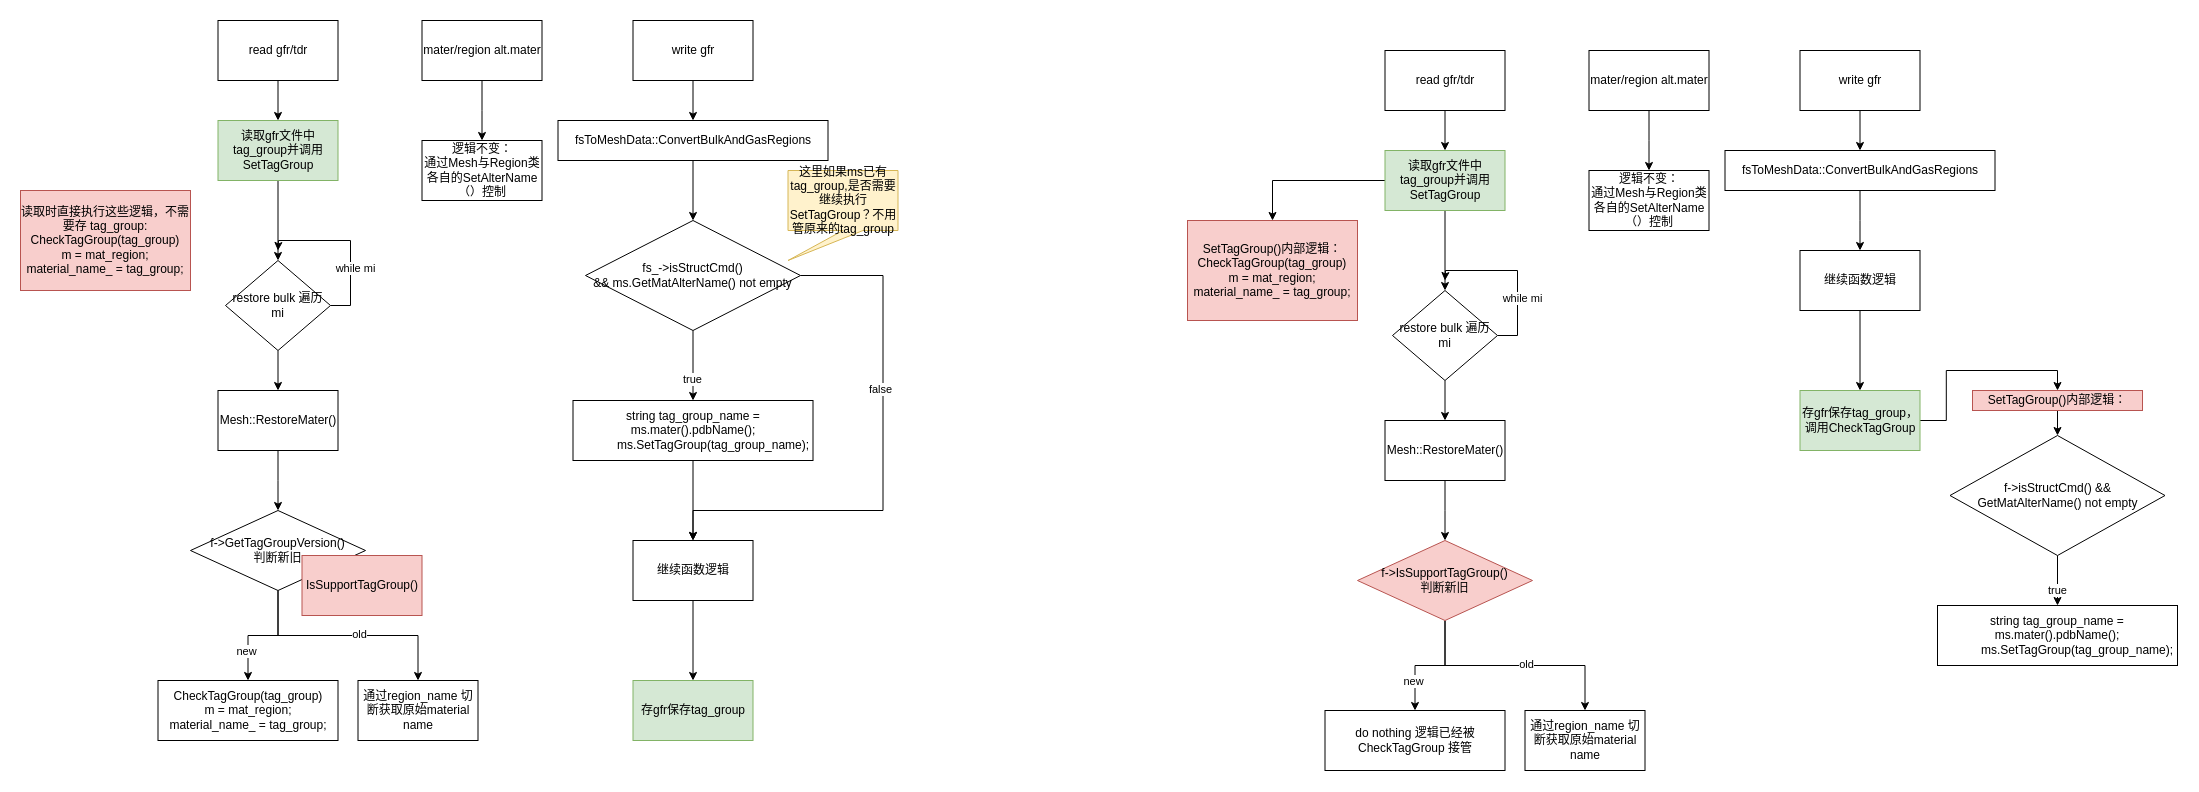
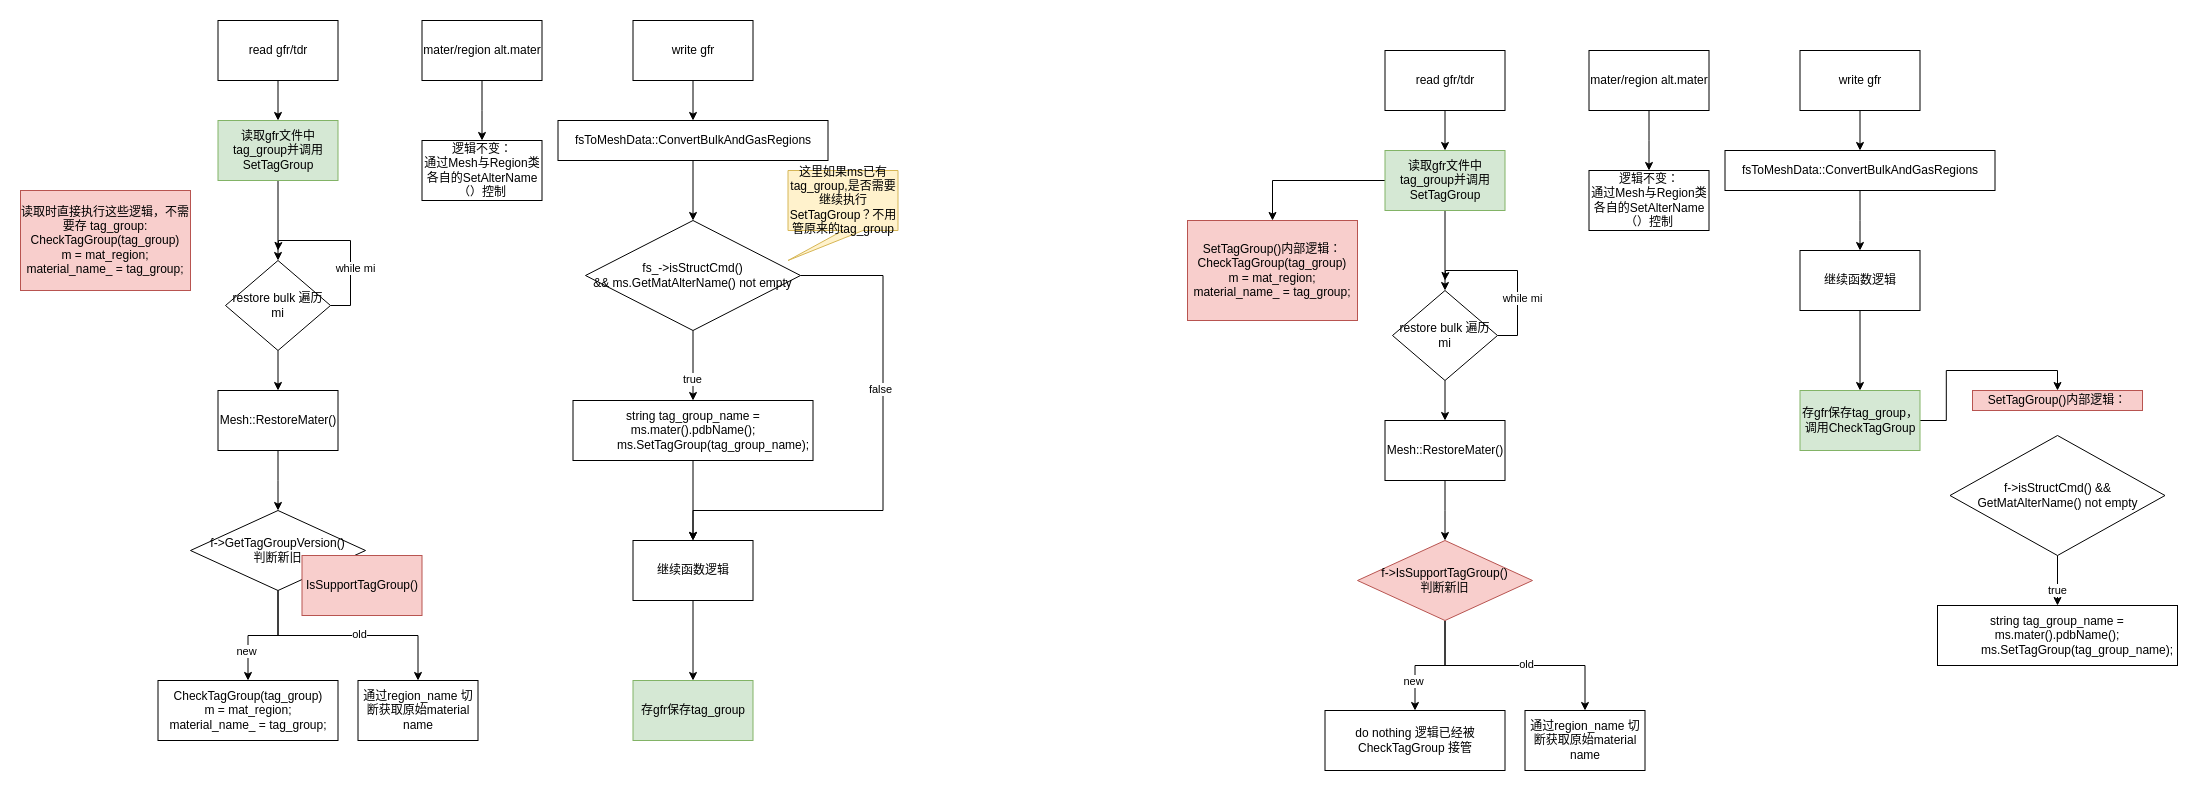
  <mxCell id="0" />
  <mxCell id="1" parent="0" />
  <mxCell id="2" value="" style="edgeStyle=orthogonalEdgeStyle;rounded=0;orthogonalLoop=1;jettySize=auto;html=1;" edge="1" parent="1" source="3" target="34"><mxGeometry relative="1" as="geometry" /></mxCell>
  <mxCell id="3" value="read gfr/tdr" style="rounded=0;whiteSpace=wrap;html=1;" vertex="1" parent="1"><mxGeometry x="217.5" width="120" height="60" as="geometry" y="20" /></mxCell>
  <mxCell id="4" style="edgeStyle=orthogonalEdgeStyle;rounded=0;orthogonalLoop=1;jettySize=auto;html=1;exitX=0.5;exitY=1;exitDx=0;exitDy=0;" edge="1" parent="1" source="7" target="12"><mxGeometry relative="1" as="geometry" /></mxCell>
  <mxCell id="5" style="edgeStyle=orthogonalEdgeStyle;rounded=0;orthogonalLoop=1;jettySize=auto;html=1;exitX=1;exitY=0.5;exitDx=0;exitDy=0;" edge="1" parent="1" source="7"><mxGeometry relative="1" as="geometry"><mxPoint x="277.5" y="250" as="targetPoint" /></mxGeometry></mxCell>
  <mxCell id="6" value="while mi" style="edgeLabel;html=1;align=center;verticalAlign=middle;resizable=0;points=[];" vertex="1" connectable="0" parent="5"><mxGeometry x="-0.307" y="-3" relative="1" as="geometry"><mxPoint x="1" as="offset" /></mxGeometry></mxCell>
  <mxCell id="7" value="restore bulk 遍历 mi" style="rhombus;whiteSpace=wrap;html=1;" vertex="1" parent="1"><mxGeometry x="225" y="260" width="105" height="90" as="geometry" /></mxCell>
  <mxCell id="8" style="edgeStyle=orthogonalEdgeStyle;rounded=0;orthogonalLoop=1;jettySize=auto;html=1;" edge="1" parent="1" source="9"><mxGeometry relative="1" as="geometry"><mxPoint x="481.5" y="140" as="targetPoint" /></mxGeometry></mxCell>
  <mxCell id="9" value="mater/region alt.mater" style="rounded=0;whiteSpace=wrap;html=1;" vertex="1" parent="1"><mxGeometry x="421.5" width="120" height="60" as="geometry" y="20" /></mxCell>
  <mxCell id="10" value="逻辑不变：&lt;div&gt;通过Mesh与Region类各自的SetAlterName（）控制&lt;/div&gt;" style="rounded=0;whiteSpace=wrap;html=1;" vertex="1" parent="1"><mxGeometry x="421.5" y="140" width="120" height="60" as="geometry" /></mxCell>
  <mxCell id="11" style="edgeStyle=orthogonalEdgeStyle;rounded=0;orthogonalLoop=1;jettySize=auto;html=1;exitX=0.5;exitY=1;exitDx=0;exitDy=0;" edge="1" parent="1" source="12"><mxGeometry relative="1" as="geometry"><mxPoint x="277.5" y="510" as="targetPoint" /></mxGeometry></mxCell>
  <mxCell id="12" value="&lt;span style=&quot;text-align: left;&quot;&gt;Mesh::RestoreMater()&lt;/span&gt;" style="rounded=0;whiteSpace=wrap;html=1;" vertex="1" parent="1"><mxGeometry x="217.5" y="390" width="120" height="60" as="geometry" /></mxCell>
  <mxCell id="13" value="" style="edgeStyle=orthogonalEdgeStyle;rounded=0;orthogonalLoop=1;jettySize=auto;html=1;" edge="1" parent="1" source="17" target="18"><mxGeometry relative="1" as="geometry" /></mxCell>
  <mxCell id="14" value="new" style="edgeLabel;html=1;align=center;verticalAlign=middle;resizable=0;points=[];" vertex="1" connectable="0" parent="13"><mxGeometry x="0.5" y="-2" relative="1" as="geometry"><mxPoint as="offset" /></mxGeometry></mxCell>
  <mxCell id="15" value="" style="edgeStyle=orthogonalEdgeStyle;rounded=0;orthogonalLoop=1;jettySize=auto;html=1;" edge="1" parent="1" source="17" target="19"><mxGeometry relative="1" as="geometry" /></mxCell>
  <mxCell id="16" value="old" style="edgeLabel;html=1;align=center;verticalAlign=middle;resizable=0;points=[];" vertex="1" connectable="0" parent="15"><mxGeometry x="0.096" y="2" relative="1" as="geometry"><mxPoint as="offset" /></mxGeometry></mxCell>
  <mxCell id="17" value="f-&amp;gt;GetTagGroupVersion()&lt;div&gt;判断新旧&lt;/div&gt;" style="rhombus;whiteSpace=wrap;html=1;" vertex="1" parent="1"><mxGeometry x="190" y="510" width="175" height="80" as="geometry" /></mxCell>
  <mxCell id="18" value="CheckTagGroup(tag_group)&lt;div&gt;&lt;span style=&quot;background-color: transparent; color: light-dark(rgb(0, 0, 0), rgb(255, 255, 255));&quot;&gt;m = mat_region;&lt;/span&gt;&lt;div&gt;&lt;div&gt;material_name_ = tag_group;&lt;/div&gt;&lt;/div&gt;&lt;/div&gt;" style="whiteSpace=wrap;html=1;" vertex="1" parent="1"><mxGeometry x="157.5" y="680" width="180" height="60" as="geometry" /></mxCell>
  <mxCell id="19" value="通过region_name 切断获取原始material name" style="whiteSpace=wrap;html=1;" vertex="1" parent="1"><mxGeometry x="357.5" y="680" width="120" height="60" as="geometry" /></mxCell>
  <mxCell id="20" value="" style="edgeStyle=orthogonalEdgeStyle;rounded=0;orthogonalLoop=1;jettySize=auto;html=1;" edge="1" parent="1" source="21" target="23"><mxGeometry relative="1" as="geometry" /></mxCell>
  <mxCell id="21" value="write gfr" style="rounded=0;whiteSpace=wrap;html=1;" vertex="1" parent="1"><mxGeometry x="632.5" width="120" height="60" as="geometry" y="20" /></mxCell>
  <mxCell id="22" value="" style="edgeStyle=orthogonalEdgeStyle;rounded=0;orthogonalLoop=1;jettySize=auto;html=1;" edge="1" parent="1" source="23" target="28"><mxGeometry relative="1" as="geometry" /></mxCell>
  <mxCell id="23" value="fsToMeshData::ConvertBulkAndGasRegions" style="rounded=0;whiteSpace=wrap;html=1;" vertex="1" parent="1"><mxGeometry x="557.5" y="120" width="270" height="40" as="geometry" /></mxCell>
  <mxCell id="24" value="" style="edgeStyle=orthogonalEdgeStyle;rounded=0;orthogonalLoop=1;jettySize=auto;html=1;" edge="1" parent="1" source="28" target="30"><mxGeometry relative="1" as="geometry" /></mxCell>
  <mxCell id="25" value="true" style="edgeLabel;html=1;align=center;verticalAlign=middle;resizable=0;points=[];" vertex="1" connectable="0" parent="24"><mxGeometry x="0.371" y="-1" relative="1" as="geometry"><mxPoint as="offset" /></mxGeometry></mxCell>
  <mxCell id="26" style="edgeStyle=orthogonalEdgeStyle;rounded=0;orthogonalLoop=1;jettySize=auto;html=1;entryX=0.5;entryY=0;entryDx=0;entryDy=0;" edge="1" parent="1" source="28" target="32"><mxGeometry relative="1" as="geometry"><mxPoint x="912.5" y="540" as="targetPoint" /><Array as="points"><mxPoint x="882.5" y="275" /><mxPoint x="882.5" y="510" /><mxPoint x="692.5" y="510" /></Array></mxGeometry></mxCell>
  <mxCell id="27" value="false" style="edgeLabel;html=1;align=center;verticalAlign=middle;resizable=0;points=[];" vertex="1" connectable="0" parent="26"><mxGeometry x="-0.276" y="-3" relative="1" as="geometry"><mxPoint y="1" as="offset" /></mxGeometry></mxCell>
  <mxCell id="28" value="fs_-&amp;gt;isStructCmd() &amp;amp;&amp;amp;&amp;nbsp;ms.GetMatAlterName() not empty" style="rhombus;whiteSpace=wrap;html=1;rounded=0;" vertex="1" parent="1"><mxGeometry x="585" y="220" width="215" height="110" as="geometry" /></mxCell>
  <mxCell id="29" value="" style="edgeStyle=orthogonalEdgeStyle;rounded=0;orthogonalLoop=1;jettySize=auto;html=1;" edge="1" parent="1" source="30" target="32"><mxGeometry relative="1" as="geometry" /></mxCell>
  <mxCell id="30" value="&lt;div&gt;string tag_group_name = ms.mater().pdbName();&lt;/div&gt;&lt;div&gt;&amp;nbsp; &amp;nbsp; &amp;nbsp; &amp;nbsp; &amp;nbsp; &amp;nbsp; ms.SetTagGroup(tag_group_name);&lt;/div&gt;" style="whiteSpace=wrap;html=1;rounded=0;" vertex="1" parent="1"><mxGeometry x="572.5" y="400" width="240" height="60" as="geometry" /></mxCell>
  <mxCell id="31" value="" style="edgeStyle=orthogonalEdgeStyle;rounded=0;orthogonalLoop=1;jettySize=auto;html=1;" edge="1" parent="1" source="32" target="35"><mxGeometry relative="1" as="geometry" /></mxCell>
  <mxCell id="32" value="继续函数逻辑" style="whiteSpace=wrap;html=1;rounded=0;" vertex="1" parent="1"><mxGeometry x="632.5" y="540" width="120" height="60" as="geometry" /></mxCell>
  <mxCell id="33" style="edgeStyle=orthogonalEdgeStyle;rounded=0;orthogonalLoop=1;jettySize=auto;html=1;" edge="1" parent="1" source="34" target="7"><mxGeometry relative="1" as="geometry" /></mxCell>
  <mxCell id="34" value="读取gfr文件中tag_group并调用SetTagGroup" style="whiteSpace=wrap;html=1;rounded=0;fillColor=#d5e8d4;strokeColor=#82b366;" vertex="1" parent="1"><mxGeometry x="217.5" y="120" width="120" height="60" as="geometry" /></mxCell>
  <mxCell id="35" value="存gfr保存tag_group" style="whiteSpace=wrap;html=1;rounded=0;fillColor=#d5e8d4;strokeColor=#82b366;" vertex="1" parent="1"><mxGeometry x="632.5" y="680" width="120" height="60" as="geometry" /></mxCell>
  <mxCell id="36" value="这里如果ms已有tag_group,是否需要继续执行SetTagGroup？不用管原来的tag_group" style="shape=callout;whiteSpace=wrap;html=1;perimeter=calloutPerimeter;fillColor=#fff2cc;strokeColor=#d6b656;position2=0;rotation=0;" vertex="1" parent="1"><mxGeometry x="787.5" y="170" width="110" height="90" as="geometry" /></mxCell>
  <mxCell id="37" value="&lt;span style=&quot;text-align: left;&quot;&gt;IsSupportTagGroup()&lt;/span&gt;" style="rounded=0;whiteSpace=wrap;html=1;fillColor=#f8cecc;strokeColor=#b85450;" vertex="1" parent="1"><mxGeometry x="301.5" y="555" width="120" height="60" as="geometry" /></mxCell>
  <mxCell id="38" value="&lt;div&gt;读取时直接执行这些逻辑，不需要存 tag_group:&lt;/div&gt;CheckTagGroup(tag_group)&lt;div&gt;&lt;span style=&quot;background-color: transparent; color: light-dark(rgb(0, 0, 0), rgb(255, 255, 255));&quot;&gt;m = mat_region;&lt;/span&gt;&lt;div&gt;material_name_ = tag_group;&lt;/div&gt;&lt;/div&gt;" style="rounded=0;whiteSpace=wrap;html=1;fillColor=#f8cecc;strokeColor=#b85450;" vertex="1" parent="1"><mxGeometry x="20" y="190" width="170" height="100" as="geometry" /></mxCell>
  <mxCell id="39" value="" style="edgeStyle=orthogonalEdgeStyle;rounded=0;orthogonalLoop=1;jettySize=auto;html=1;" edge="1" parent="1" source="40" target="65"><mxGeometry relative="1" as="geometry" /></mxCell>
  <mxCell id="40" value="read gfr/tdr" style="rounded=0;whiteSpace=wrap;html=1;" vertex="1" parent="1"><mxGeometry x="1384.5" y="50" width="120" height="60" as="geometry" /></mxCell>
  <mxCell id="41" style="edgeStyle=orthogonalEdgeStyle;rounded=0;orthogonalLoop=1;jettySize=auto;html=1;exitX=0.5;exitY=1;exitDx=0;exitDy=0;" edge="1" parent="1" source="44" target="49"><mxGeometry relative="1" as="geometry" /></mxCell>
  <mxCell id="42" style="edgeStyle=orthogonalEdgeStyle;rounded=0;orthogonalLoop=1;jettySize=auto;html=1;exitX=1;exitY=0.5;exitDx=0;exitDy=0;" edge="1" parent="1" source="44"><mxGeometry relative="1" as="geometry"><mxPoint x="1444.5" y="280" as="targetPoint" /></mxGeometry></mxCell>
  <mxCell id="43" value="while mi" style="edgeLabel;html=1;align=center;verticalAlign=middle;resizable=0;points=[];" vertex="1" connectable="0" parent="42"><mxGeometry x="-0.307" y="-3" relative="1" as="geometry"><mxPoint x="1" as="offset" /></mxGeometry></mxCell>
  <mxCell id="44" value="restore bulk 遍历 mi" style="rhombus;whiteSpace=wrap;html=1;" vertex="1" parent="1"><mxGeometry x="1392" y="290" width="105" height="90" as="geometry" /></mxCell>
  <mxCell id="45" style="edgeStyle=orthogonalEdgeStyle;rounded=0;orthogonalLoop=1;jettySize=auto;html=1;" edge="1" parent="1" source="46"><mxGeometry relative="1" as="geometry"><mxPoint x="1648.5" y="170" as="targetPoint" /></mxGeometry></mxCell>
  <mxCell id="46" value="mater/region alt.mater" style="rounded=0;whiteSpace=wrap;html=1;" vertex="1" parent="1"><mxGeometry x="1588.5" y="50" width="120" height="60" as="geometry" /></mxCell>
  <mxCell id="47" value="逻辑不变：&lt;div&gt;通过Mesh与Region类各自的SetAlterName（）控制&lt;/div&gt;" style="rounded=0;whiteSpace=wrap;html=1;" vertex="1" parent="1"><mxGeometry x="1588.5" y="170" width="120" height="60" as="geometry" /></mxCell>
  <mxCell id="48" style="edgeStyle=orthogonalEdgeStyle;rounded=0;orthogonalLoop=1;jettySize=auto;html=1;exitX=0.5;exitY=1;exitDx=0;exitDy=0;" edge="1" parent="1" source="49"><mxGeometry relative="1" as="geometry"><mxPoint x="1444.5" y="540" as="targetPoint" /></mxGeometry></mxCell>
  <mxCell id="49" value="&lt;span style=&quot;text-align: left;&quot;&gt;Mesh::RestoreMater()&lt;/span&gt;" style="rounded=0;whiteSpace=wrap;html=1;" vertex="1" parent="1"><mxGeometry x="1384.5" y="420" width="120" height="60" as="geometry" /></mxCell>
  <mxCell id="50" value="" style="edgeStyle=orthogonalEdgeStyle;rounded=0;orthogonalLoop=1;jettySize=auto;html=1;" edge="1" parent="1" source="54" target="55"><mxGeometry relative="1" as="geometry" /></mxCell>
  <mxCell id="51" value="new" style="edgeLabel;html=1;align=center;verticalAlign=middle;resizable=0;points=[];" vertex="1" connectable="0" parent="50"><mxGeometry x="0.5" y="-2" relative="1" as="geometry"><mxPoint as="offset" /></mxGeometry></mxCell>
  <mxCell id="52" value="" style="edgeStyle=orthogonalEdgeStyle;rounded=0;orthogonalLoop=1;jettySize=auto;html=1;" edge="1" parent="1" source="54" target="56"><mxGeometry relative="1" as="geometry" /></mxCell>
  <mxCell id="53" value="old" style="edgeLabel;html=1;align=center;verticalAlign=middle;resizable=0;points=[];" vertex="1" connectable="0" parent="52"><mxGeometry x="0.096" y="2" relative="1" as="geometry"><mxPoint as="offset" /></mxGeometry></mxCell>
  <mxCell id="54" value="f-&amp;gt;&lt;span style=&quot;text-align: left;&quot;&gt;IsSupportTagGroup&lt;/span&gt;()&lt;div&gt;判断新旧&lt;/div&gt;" style="rhombus;whiteSpace=wrap;html=1;fillColor=#f8cecc;strokeColor=#b85450;" vertex="1" parent="1"><mxGeometry x="1357" y="540" width="175" height="80" as="geometry" /></mxCell>
  <mxCell id="55" value="do nothing 逻辑已经被 CheckTagGroup 接管" style="whiteSpace=wrap;html=1;" vertex="1" parent="1"><mxGeometry x="1324.5" y="710" width="180" height="60" as="geometry" /></mxCell>
  <mxCell id="56" value="通过region_name 切断获取原始material name" style="whiteSpace=wrap;html=1;" vertex="1" parent="1"><mxGeometry x="1524.5" y="710" width="120" height="60" as="geometry" /></mxCell>
  <mxCell id="57" value="" style="edgeStyle=orthogonalEdgeStyle;rounded=0;orthogonalLoop=1;jettySize=auto;html=1;" edge="1" parent="1" source="58" target="60"><mxGeometry relative="1" as="geometry" /></mxCell>
  <mxCell id="58" value="write gfr" style="rounded=0;whiteSpace=wrap;html=1;" vertex="1" parent="1"><mxGeometry x="1799.5" y="50" width="120" height="60" as="geometry" /></mxCell>
  <mxCell id="59" value="" style="edgeStyle=orthogonalEdgeStyle;rounded=0;orthogonalLoop=1;jettySize=auto;html=1;" edge="1" parent="1" source="60"><mxGeometry relative="1" as="geometry"><mxPoint x="1859.5" y="250" as="targetPoint" /></mxGeometry></mxCell>
  <mxCell id="60" value="fsToMeshData::ConvertBulkAndGasRegions" style="rounded=0;whiteSpace=wrap;html=1;" vertex="1" parent="1"><mxGeometry x="1724.5" y="150" width="270" height="40" as="geometry" /></mxCell>
  <mxCell id="61" value="" style="edgeStyle=orthogonalEdgeStyle;rounded=0;orthogonalLoop=1;jettySize=auto;html=1;" edge="1" parent="1" source="62" target="67"><mxGeometry relative="1" as="geometry" /></mxCell>
  <mxCell id="62" value="继续函数逻辑" style="whiteSpace=wrap;html=1;rounded=0;" vertex="1" parent="1"><mxGeometry x="1799.5" y="250" width="120" height="60" as="geometry" /></mxCell>
  <mxCell id="63" style="edgeStyle=orthogonalEdgeStyle;rounded=0;orthogonalLoop=1;jettySize=auto;html=1;" edge="1" parent="1" source="65" target="44"><mxGeometry relative="1" as="geometry" /></mxCell>
  <mxCell id="64" style="edgeStyle=orthogonalEdgeStyle;rounded=0;orthogonalLoop=1;jettySize=auto;html=1;" edge="1" parent="1" source="65" target="68"><mxGeometry relative="1" as="geometry" /></mxCell>
  <mxCell id="65" value="读取gfr文件中tag_group并调用SetTagGroup" style="whiteSpace=wrap;html=1;rounded=0;fillColor=#d5e8d4;strokeColor=#82b366;" vertex="1" parent="1"><mxGeometry x="1384.5" y="150" width="120" height="60" as="geometry" /></mxCell>
  <mxCell id="66" style="edgeStyle=orthogonalEdgeStyle;rounded=0;orthogonalLoop=1;jettySize=auto;html=1;entryX=0.5;entryY=0;entryDx=0;entryDy=0;" edge="1" parent="1" source="67" target="74"><mxGeometry relative="1" as="geometry" /></mxCell>
  <mxCell id="67" value="存gfr保存tag_group，调用CheckTagGroup" style="whiteSpace=wrap;html=1;rounded=0;fillColor=#d5e8d4;strokeColor=#82b366;" vertex="1" parent="1"><mxGeometry x="1799.5" y="390" width="120" height="60" as="geometry" /></mxCell>
  <mxCell id="68" value="&lt;div&gt;SetTagGroup()内部逻辑：&lt;/div&gt;CheckTagGroup(tag_group)&lt;div&gt;&lt;span style=&quot;background-color: transparent; color: light-dark(rgb(0, 0, 0), rgb(255, 255, 255));&quot;&gt;m = mat_region;&lt;/span&gt;&lt;div&gt;material_name_ = tag_group;&lt;/div&gt;&lt;/div&gt;" style="rounded=0;whiteSpace=wrap;html=1;fillColor=#f8cecc;strokeColor=#b85450;" vertex="1" parent="1"><mxGeometry x="1187" y="220" width="170" height="100" as="geometry" /></mxCell>
  <mxCell id="69" value="" style="edgeStyle=orthogonalEdgeStyle;rounded=0;orthogonalLoop=1;jettySize=auto;html=1;" edge="1" parent="1" source="71" target="72"><mxGeometry relative="1" as="geometry" /></mxCell>
  <mxCell id="70" value="true" style="edgeLabel;html=1;align=center;verticalAlign=middle;resizable=0;points=[];" vertex="1" connectable="0" parent="69"><mxGeometry x="0.371" y="-1" relative="1" as="geometry"><mxPoint as="offset" /></mxGeometry></mxCell>
  <mxCell id="71" value="f-&amp;gt;isStructCmd() &amp;amp;&amp;amp; GetMatAlterName() not empty" style="rhombus;whiteSpace=wrap;html=1;rounded=0;" vertex="1" parent="1"><mxGeometry x="1949.5" y="435" width="215" height="120" as="geometry" /></mxCell>
  <mxCell id="72" value="&lt;div&gt;string tag_group_name = ms.mater().pdbName();&lt;/div&gt;&lt;div&gt;&amp;nbsp; &amp;nbsp; &amp;nbsp; &amp;nbsp; &amp;nbsp; &amp;nbsp; ms.SetTagGroup(tag_group_name);&lt;/div&gt;" style="whiteSpace=wrap;html=1;rounded=0;" vertex="1" parent="1"><mxGeometry x="1937" y="605" width="240" height="60" as="geometry" /></mxCell>
- <mxCell id="73" style="edgeStyle=orthogonalEdgeStyle;rounded=0;orthogonalLoop=1;jettySize=auto;html=1;exitX=0.5;exitY=1;exitDx=0;exitDy=0;" edge="1" parent="1" source="74" target="71"><mxGeometry relative="1" as="geometry" /></mxCell>
  <mxCell id="74" value="&lt;div&gt;&lt;span style=&quot;background-color: transparent; color: light-dark(rgb(0, 0, 0), rgb(255, 255, 255));&quot;&gt;SetTagGroup&lt;/span&gt;()内部逻辑：&lt;/div&gt;" style="rounded=0;whiteSpace=wrap;html=1;fillColor=#f8cecc;strokeColor=#b85450;" vertex="1" parent="1"><mxGeometry x="1972" y="390" width="170" height="20" as="geometry" /></mxCell>
